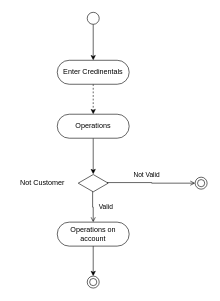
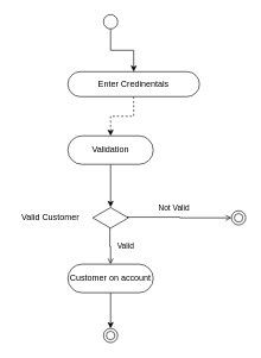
  <mxCell id="0" />
  <mxCell id="1" parent="0" />
  <mxCell id="2" style="edgeStyle=orthogonalEdgeStyle;rounded=0;orthogonalLoop=1;jettySize=auto;html=1;exitX=0.5;exitY=1;exitDx=0;exitDy=0;entryX=0.5;entryY=0;entryDx=0;entryDy=0;dashed=1;" edge="1" parent="1" source="3" target="5"><mxGeometry relative="1" as="geometry" /></mxCell>
- <mxCell id="3" value="Enter Credinentals" style="rounded=1;whiteSpace=wrap;html=1;arcSize=50;" vertex="1" parent="1"><mxGeometry x="95" y="100" width="120" height="40" as="geometry" /></mxCell>
+ <mxCell id="3" value="Enter Credinentals" style="rounded=1;whiteSpace=wrap;html=1;arcSize=50;" vertex="1" parent="1"><mxGeometry x="95" y="100" width="185" height="35" as="geometry" /></mxCell>
  <mxCell id="4" style="edgeStyle=orthogonalEdgeStyle;rounded=0;orthogonalLoop=1;jettySize=auto;html=1;exitX=0.5;exitY=1;exitDx=0;exitDy=0;" edge="1" parent="1" source="5" target="6"><mxGeometry relative="1" as="geometry" /></mxCell>
- <mxCell id="5" value="Operations" style="rounded=1;whiteSpace=wrap;html=1;arcSize=50;" vertex="1" parent="1"><mxGeometry x="95" y="190" width="120" height="40" as="geometry" /></mxCell>
+ <mxCell id="5" value="Validation" style="rounded=1;whiteSpace=wrap;html=1;arcSize=50;" vertex="1" parent="1"><mxGeometry x="95" y="190" width="120" height="40" as="geometry" /></mxCell>
  <mxCell id="6" value="" style="html=1;whiteSpace=wrap;aspect=fixed;shape=isoRectangle;" vertex="1" parent="1"><mxGeometry x="130" y="290" width="50" height="30" as="geometry" /></mxCell>
  <mxCell id="7" style="edgeStyle=orthogonalEdgeStyle;rounded=0;orthogonalLoop=1;jettySize=auto;html=1;exitX=0.5;exitY=1;exitDx=0;exitDy=0;entryX=0.5;entryY=0;entryDx=0;entryDy=0;" edge="1" parent="1" source="8" target="11"><mxGeometry relative="1" as="geometry" /></mxCell>
- <mxCell id="8" value="Operations on account" style="rounded=1;whiteSpace=wrap;html=1;arcSize=50;" vertex="1" parent="1"><mxGeometry x="95" y="370" width="120" height="40" as="geometry" /></mxCell>
+ <mxCell id="8" value="Customer on account" style="rounded=1;whiteSpace=wrap;html=1;arcSize=50;" vertex="1" parent="1"><mxGeometry x="95" y="370" width="120" height="40" as="geometry" /></mxCell>
  <mxCell id="9" style="edgeStyle=orthogonalEdgeStyle;rounded=0;orthogonalLoop=1;jettySize=auto;html=1;exitX=0.5;exitY=0;exitDx=0;exitDy=0;entryX=0.48;entryY=0.967;entryDx=0;entryDy=0;entryPerimeter=0;startArrow=open;startFill=0;endArrow=none;endFill=0;" edge="1" parent="1" source="8" target="6"><mxGeometry relative="1" as="geometry" /></mxCell>
  <mxCell id="10" value="Valid" style="edgeLabel;html=1;align=center;verticalAlign=middle;resizable=0;points=[];" vertex="1" connectable="0" parent="9"><mxGeometry x="-0.038" y="-1" relative="1" as="geometry"><mxPoint x="20" as="offset" /></mxGeometry></mxCell>
  <mxCell id="11" value="" style="ellipse;shape=doubleEllipse;whiteSpace=wrap;html=1;aspect=fixed;" vertex="1" parent="1"><mxGeometry x="145" y="460" width="20" height="20" as="geometry" /></mxCell>
  <mxCell id="12" style="edgeStyle=orthogonalEdgeStyle;rounded=0;orthogonalLoop=1;jettySize=auto;html=1;exitX=0.5;exitY=1;exitDx=0;exitDy=0;" edge="1" parent="1" source="13" target="3"><mxGeometry relative="1" as="geometry" /></mxCell>
  <mxCell id="13" value="" style="ellipse;whiteSpace=wrap;html=1;aspect=fixed;" vertex="1" parent="1"><mxGeometry x="145" y="20" width="20" height="20" as="geometry" /></mxCell>
  <mxCell id="14" value="" style="ellipse;shape=doubleEllipse;whiteSpace=wrap;html=1;aspect=fixed;" vertex="1" parent="1"><mxGeometry x="325" y="295" width="20" height="20" as="geometry" /></mxCell>
  <mxCell id="15" style="edgeStyle=orthogonalEdgeStyle;rounded=0;orthogonalLoop=1;jettySize=auto;html=1;exitX=0;exitY=0.5;exitDx=0;exitDy=0;entryX=0.96;entryY=0.467;entryDx=0;entryDy=0;entryPerimeter=0;startArrow=open;startFill=0;endArrow=none;endFill=0;" edge="1" parent="1" source="14" target="6"><mxGeometry relative="1" as="geometry" /></mxCell>
  <mxCell id="16" value="Not Valid" style="edgeLabel;html=1;align=center;verticalAlign=middle;resizable=0;points=[];" vertex="1" connectable="0" parent="15"><mxGeometry x="0.108" y="-2" relative="1" as="geometry"><mxPoint y="-12" as="offset" /></mxGeometry></mxCell>
- <mxCell id="17" value="Not Customer" style="text;html=1;align=center;verticalAlign=middle;resizable=0;points=[];autosize=1;strokeColor=none;fillColor=none;" vertex="1" parent="1"><mxGeometry x="20" y="290" width="100" height="30" as="geometry" /></mxCell>
+ <mxCell id="17" value="Valid Customer" style="text;html=1;align=center;verticalAlign=middle;resizable=0;points=[];autosize=1;strokeColor=none;fillColor=none;" vertex="1" parent="1"><mxGeometry x="20" y="290" width="100" height="30" as="geometry" /></mxCell>
